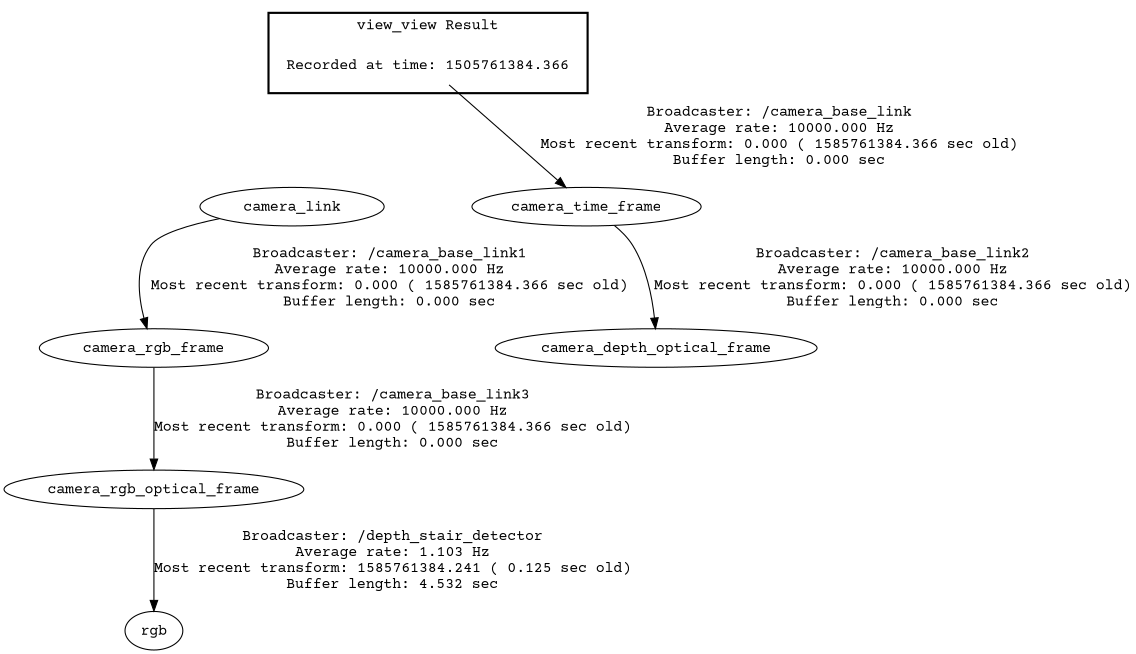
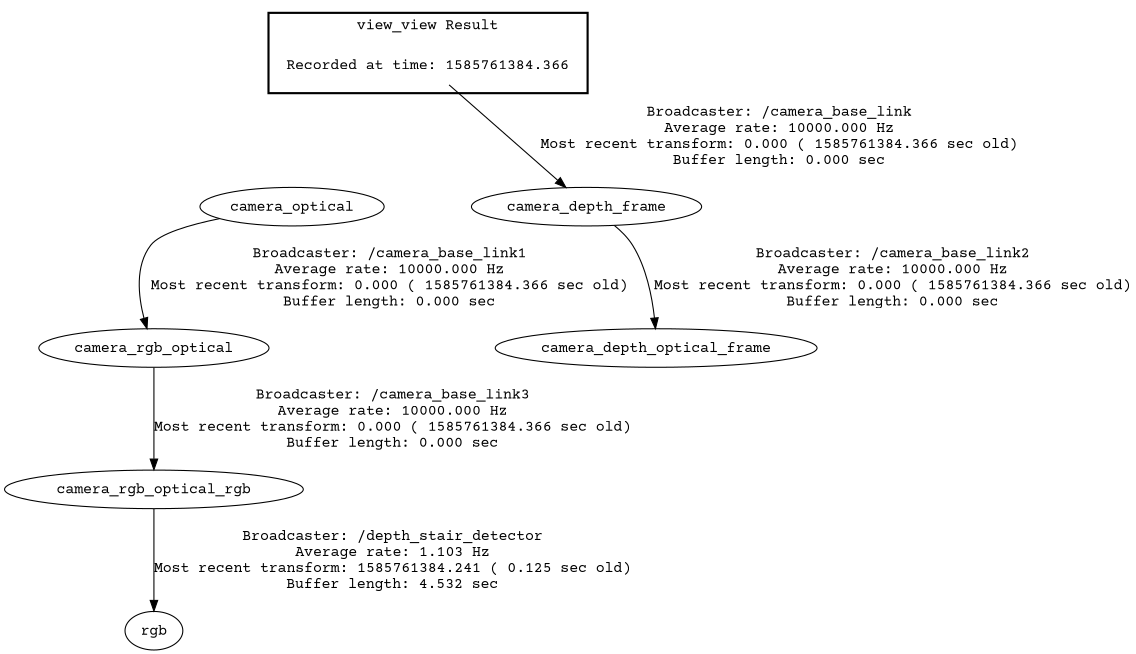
  digraph {
    fontname="Courier Prime"
    node [fontname="Courier Prime"]
    edge [fontname="Courier Prime"]
-   "Recorded at time: 1585761384.366" [shape=plaintext label="Recorded at time: 1505761384.366"]
-   camera_link
-   camera_depth_frame [label=camera_time_frame]
-   camera_rgb_frame
-   camera_rgb_optical_frame
+   "Recorded at time: 1585761384.366" [shape=plaintext]
+   camera_link [label=camera_optical]
+   camera_depth_frame
+   camera_rgb_frame [label=camera_rgb_optical]
+   camera_rgb_optical_frame [label=camera_rgb_optical_rgb]
    n6 [label=rgb]
    camera_depth_optical_frame
    subgraph cluster_1 {
      color=black
      label="view_view Result"
      style=bold
      "Recorded at time: 1585761384.366"
    }
    "Recorded at time: 1585761384.366" -> camera_link [style=invis]
    "Recorded at time: 1585761384.366" -> camera_depth_frame [label="Broadcaster: /camera_base_link\nAverage rate: 10000.000 Hz\nMost recent transform: 0.000 ( 1585761384.366 sec old)\nBuffer length: 0.000 sec\n"]
    camera_link -> camera_rgb_frame [label="Broadcaster: /camera_base_link1\nAverage rate: 10000.000 Hz\nMost recent transform: 0.000 ( 1585761384.366 sec old)\nBuffer length: 0.000 sec\n"]
    camera_depth_frame -> camera_depth_optical_frame [label="Broadcaster: /camera_base_link2\nAverage rate: 10000.000 Hz\nMost recent transform: 0.000 ( 1585761384.366 sec old)\nBuffer length: 0.000 sec\n"]
    camera_rgb_frame -> camera_rgb_optical_frame [label="Broadcaster: /camera_base_link3\nAverage rate: 10000.000 Hz\nMost recent transform: 0.000 ( 1585761384.366 sec old)\nBuffer length: 0.000 sec\n"]
    camera_rgb_optical_frame -> n6 [label="Broadcaster: /depth_stair_detector\nAverage rate: 1.103 Hz\nMost recent transform: 1585761384.241 ( 0.125 sec old)\nBuffer length: 4.532 sec\n"]
  }
